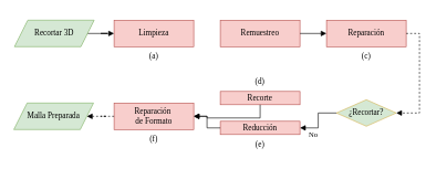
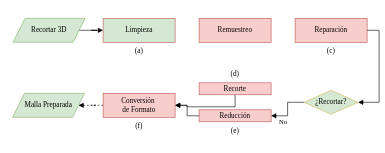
  <mxCell id="0" />
  <mxCell id="1" parent="0" />
  <mxCell id="2" value="" style="group;fontFamily=Times New Roman;" vertex="1" connectable="0" parent="1"><mxGeometry x="171" y="20" width="120" height="90" as="geometry" /></mxCell>
- <mxCell id="3" value="Limpieza" style="rounded=0;whiteSpace=wrap;html=1;fontFamily=Times New Roman;fillColor=#f8cecc;strokeColor=#b85450;" vertex="1" parent="2"><mxGeometry y="10" width="120" height="40" as="geometry" /></mxCell>
+ <mxCell id="3" value="Limpieza" style="rounded=0;whiteSpace=wrap;html=1;fontFamily=Times New Roman;fillColor=#d5e8d4;strokeColor=#b85450;" vertex="1" parent="2"><mxGeometry y="10" width="120" height="40" as="geometry" /></mxCell>
  <mxCell id="4" value="(a)" style="text;html=1;align=center;verticalAlign=middle;whiteSpace=wrap;rounded=0;fontFamily=Times New Roman;" vertex="1" parent="2"><mxGeometry x="36" y="50" width="48" height="30" as="geometry" /></mxCell>
  <mxCell id="5" value="" style="group;fontFamily=Times New Roman;" vertex="1" connectable="0" parent="1"><mxGeometry x="331" y="30" width="120" height="70" as="geometry" /></mxCell>
  <mxCell id="6" value="Remuestreo" style="rounded=0;whiteSpace=wrap;html=1;fontFamily=Times New Roman;fillColor=#f8cecc;strokeColor=#b85450;" vertex="1" parent="5"><mxGeometry width="120" height="40" as="geometry" /></mxCell>
- <mxCell id="7" style="edgeStyle=orthogonalEdgeStyle;rounded=0;orthogonalLoop=1;jettySize=auto;html=1;exitX=1;exitY=0.5;exitDx=0;exitDy=0;entryX=0;entryY=0.5;entryDx=0;entryDy=0;fontFamily=Times New Roman;endArrow=block;endFill=1;" edge="1" parent="1" source="6" target="9"><mxGeometry relative="1" as="geometry" /></mxCell>
  <mxCell id="8" value="" style="group;fontFamily=Times New Roman;" vertex="1" connectable="0" parent="1"><mxGeometry x="491" y="30" width="120" height="70" as="geometry" /></mxCell>
  <mxCell id="9" value="Reparación" style="rounded=0;whiteSpace=wrap;html=1;fontFamily=Times New Roman;fillColor=#f8cecc;strokeColor=#b85450;" vertex="1" parent="8"><mxGeometry width="120" height="40" as="geometry" /></mxCell>
  <mxCell id="10" value="(c)" style="text;html=1;align=center;verticalAlign=middle;whiteSpace=wrap;rounded=0;fontFamily=Times New Roman;" vertex="1" parent="8"><mxGeometry x="36" y="40" width="48" height="30" as="geometry" /></mxCell>
  <mxCell id="11" value="" style="group;fontFamily=Times New Roman;" vertex="1" connectable="0" parent="1"><mxGeometry x="506" y="150" width="90" height="70" as="geometry" /></mxCell>
  <mxCell id="12" value="&lt;div&gt;¿Recortar?&lt;/div&gt;" style="rhombus;whiteSpace=wrap;html=1;fontFamily=Times New Roman;fillColor=#d5e8d4;strokeColor=#d6b656;" vertex="1" parent="11"><mxGeometry width="90" height="40" as="geometry" /></mxCell>
  <mxCell id="13" value="" style="group;fontFamily=Times New Roman;" vertex="1" connectable="0" parent="1"><mxGeometry x="331" y="182.5" width="120" height="50" as="geometry" /></mxCell>
  <mxCell id="14" value="Reducción" style="rounded=0;whiteSpace=wrap;html=1;fontFamily=Times New Roman;fillColor=#f8cecc;strokeColor=#b85450;" vertex="1" parent="13"><mxGeometry width="120" height="20" as="geometry" /></mxCell>
  <mxCell id="15" value="(e)" style="text;html=1;align=center;verticalAlign=middle;whiteSpace=wrap;rounded=0;fontFamily=Times New Roman;" vertex="1" parent="13"><mxGeometry x="30" y="20" width="60" height="30" as="geometry" /></mxCell>
  <mxCell id="16" value="" style="group;fontFamily=Times New Roman;" vertex="1" connectable="0" parent="1"><mxGeometry x="331" y="137.5" width="120" height="50" as="geometry" /></mxCell>
  <mxCell id="17" value="Recorte" style="rounded=0;whiteSpace=wrap;html=1;fontFamily=Times New Roman;fillColor=#f8cecc;strokeColor=#b85450;" vertex="1" parent="16"><mxGeometry width="120" height="20" as="geometry" /></mxCell>
  <mxCell id="18" value="" style="group;fontFamily=Times New Roman;" vertex="1" connectable="0" parent="1"><mxGeometry x="171" y="155" width="120" height="70" as="geometry" /></mxCell>
- <mxCell id="19" value="&lt;div&gt;Reparación&amp;nbsp;&lt;/div&gt;&lt;div&gt;de Formato&lt;/div&gt;" style="rounded=0;whiteSpace=wrap;html=1;fontFamily=Times New Roman;fillColor=#f8cecc;strokeColor=#b85450;" vertex="1" parent="18"><mxGeometry width="120" height="40" as="geometry" /></mxCell>
+ <mxCell id="19" value="&lt;div&gt;Conversión&amp;nbsp;&lt;/div&gt;&lt;div&gt;de Formato&lt;/div&gt;" style="rounded=0;whiteSpace=wrap;html=1;fontFamily=Times New Roman;fillColor=#f8cecc;strokeColor=#b85450;" vertex="1" parent="18"><mxGeometry width="120" height="40" as="geometry" /></mxCell>
  <mxCell id="20" value="(f)" style="text;html=1;align=center;verticalAlign=middle;whiteSpace=wrap;rounded=0;fontFamily=Times New Roman;" vertex="1" parent="18"><mxGeometry x="30" y="40" width="60" height="30" as="geometry" /></mxCell>
  <mxCell id="21" value="(d)" style="text;html=1;align=center;verticalAlign=middle;whiteSpace=wrap;rounded=0;fontFamily=Times New Roman;" vertex="1" parent="1"><mxGeometry x="361" y="107.5" width="60" height="30" as="geometry" /></mxCell>
  <mxCell id="22" style="edgeStyle=orthogonalEdgeStyle;rounded=0;orthogonalLoop=1;jettySize=auto;html=1;exitX=0.5;exitY=1;exitDx=0;exitDy=0;fontFamily=Times New Roman;endArrow=block;endFill=1;" edge="1" parent="1" source="17" target="19"><mxGeometry relative="1" as="geometry" /></mxCell>
  <mxCell id="23" style="edgeStyle=orthogonalEdgeStyle;rounded=0;orthogonalLoop=1;jettySize=auto;html=1;exitX=0;exitY=0.5;exitDx=0;exitDy=0;entryX=1;entryY=0.5;entryDx=0;entryDy=0;fontFamily=Times New Roman;endArrow=block;endFill=1;dashed=1;" edge="1" parent="1" source="19" target="30"><mxGeometry relative="1" as="geometry" /></mxCell>
  <mxCell id="24" style="edgeStyle=orthogonalEdgeStyle;rounded=0;orthogonalLoop=1;jettySize=auto;html=1;exitX=0;exitY=0.5;exitDx=0;exitDy=0;entryX=1;entryY=0.5;entryDx=0;entryDy=0;fontFamily=Times New Roman;endArrow=block;endFill=1;" edge="1" parent="1" source="12" target="14"><mxGeometry relative="1" as="geometry" /></mxCell>
  <mxCell id="25" value="No" style="edgeLabel;html=1;align=center;verticalAlign=middle;resizable=0;points=[];fontFamily=Times New Roman;" vertex="1" connectable="0" parent="24"><mxGeometry x="0.369" y="-1" relative="1" as="geometry"><mxPoint x="-5" y="11" as="offset" /></mxGeometry></mxCell>
- <mxCell id="26" style="edgeStyle=orthogonalEdgeStyle;rounded=0;orthogonalLoop=1;jettySize=auto;html=1;exitX=1;exitY=0.5;exitDx=0;exitDy=0;entryX=1;entryY=0.5;entryDx=0;entryDy=0;fontFamily=Times New Roman;endArrow=block;endFill=1;dashed=1;" edge="1" parent="1" source="9" target="12"><mxGeometry relative="1" as="geometry" /></mxCell>
+ <mxCell id="26" style="edgeStyle=orthogonalEdgeStyle;rounded=0;orthogonalLoop=1;jettySize=auto;html=1;exitX=1;exitY=0.5;exitDx=0;exitDy=0;entryX=1;entryY=0.5;entryDx=0;entryDy=0;fontFamily=Times New Roman;endArrow=block;endFill=1;" edge="1" parent="1" source="9" target="12"><mxGeometry relative="1" as="geometry" /></mxCell>
  <mxCell id="27" style="edgeStyle=orthogonalEdgeStyle;rounded=0;orthogonalLoop=1;jettySize=auto;html=1;exitX=0;exitY=0.5;exitDx=0;exitDy=0;entryX=1;entryY=0.5;entryDx=0;entryDy=0;fontFamily=Times New Roman;endArrow=block;endFill=1;" edge="1" parent="1" source="14" target="19"><mxGeometry relative="1" as="geometry" /></mxCell>
  <mxCell id="28" style="edgeStyle=orthogonalEdgeStyle;rounded=0;orthogonalLoop=1;jettySize=auto;html=1;exitX=1;exitY=0.5;exitDx=0;exitDy=0;entryX=0;entryY=0.5;entryDx=0;entryDy=0;fontFamily=Times New Roman;endArrow=block;endFill=1;" edge="1" parent="1" source="32" target="3"><mxGeometry relative="1" as="geometry" /></mxCell>
  <mxCell id="29" value="" style="group" vertex="1" connectable="0" parent="1"><mxGeometry x="20" y="155" width="120" height="70" as="geometry" /></mxCell>
  <mxCell id="30" value="Malla Preparada" style="shape=parallelogram;perimeter=parallelogramPerimeter;whiteSpace=wrap;html=1;fixedSize=1;fontFamily=Times New Roman;fillColor=#d5e8d4;strokeColor=#82b366;" vertex="1" parent="29"><mxGeometry width="120" height="40" as="geometry" /></mxCell>
  <mxCell id="31" value="" style="group" vertex="1" connectable="0" parent="1"><mxGeometry x="21" y="30" width="120" height="70" as="geometry" /></mxCell>
  <mxCell id="32" value="&lt;div&gt;&lt;font&gt;Recortar 3D&lt;/font&gt;&lt;/div&gt;" style="shape=parallelogram;perimeter=parallelogramPerimeter;whiteSpace=wrap;html=1;fixedSize=1;fontFamily=Times New Roman;fillColor=#d5e8d4;strokeColor=#82b366;" vertex="1" parent="31"><mxGeometry width="120" height="40" as="geometry" /></mxCell>
